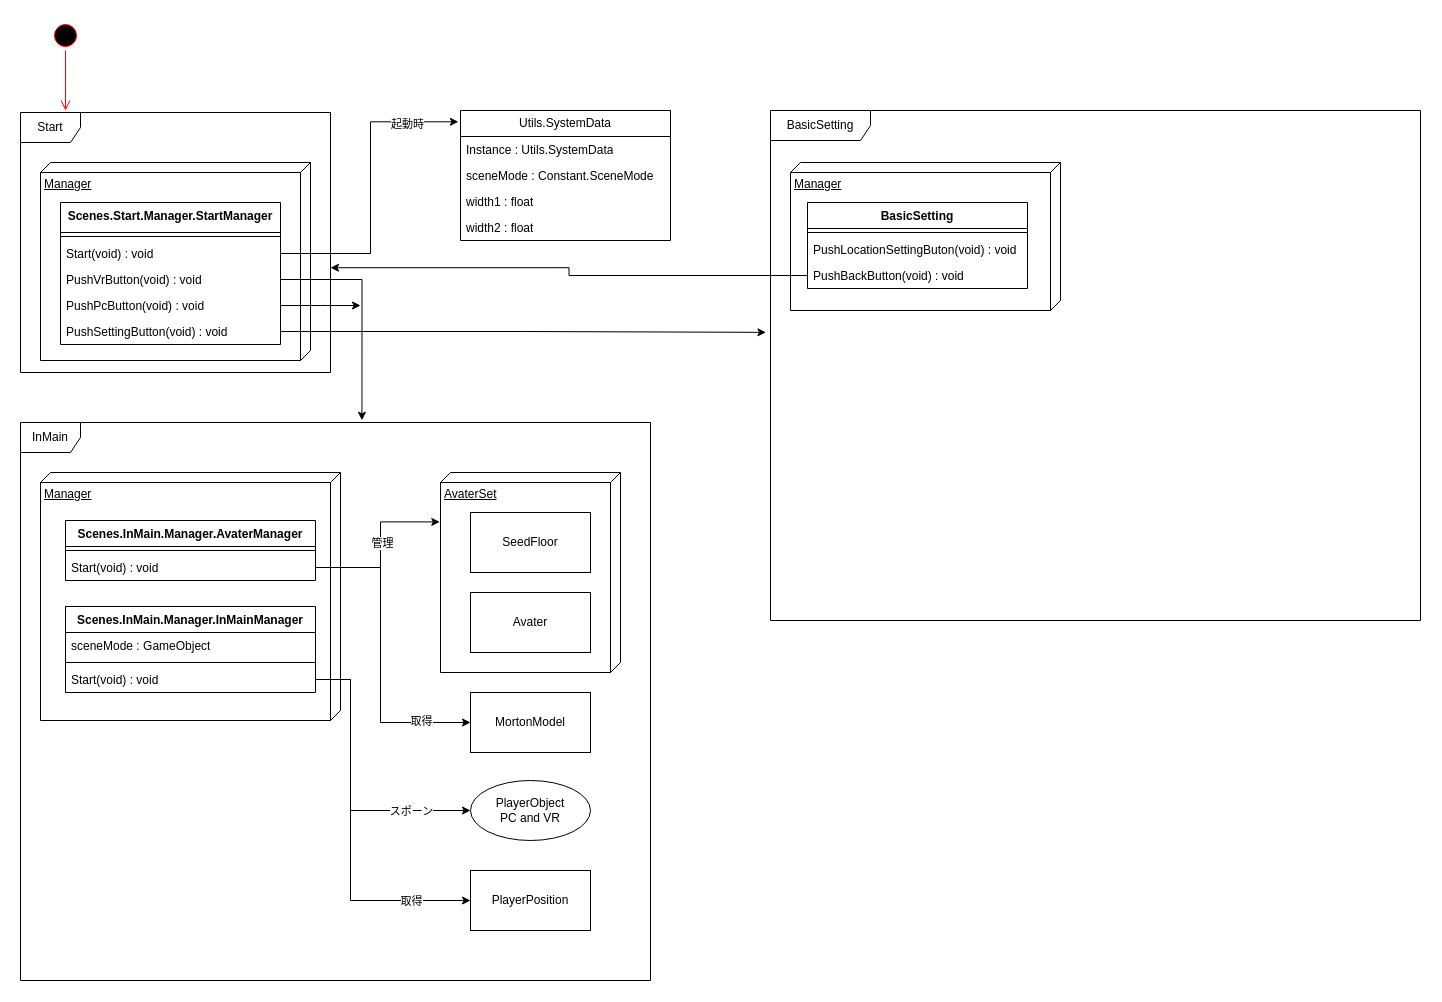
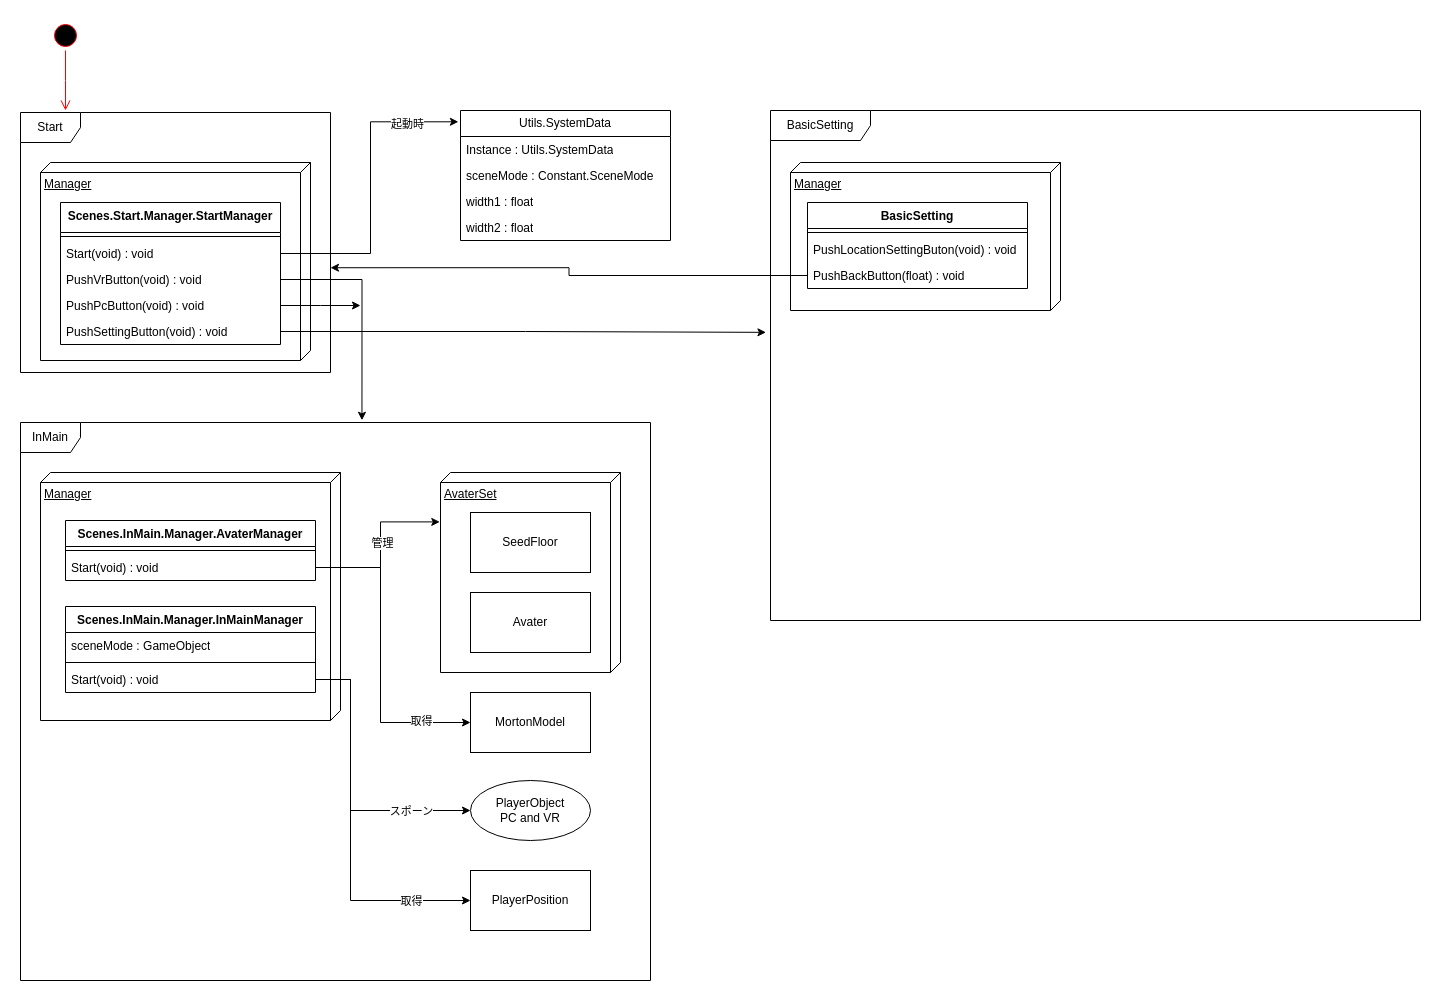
  <mxCell id="0" />
  <mxCell id="1" parent="0" />
  <mxCell id="2" value="Start" style="shape=umlFrame;whiteSpace=wrap;html=1;pointerEvents=0;" parent="1" vertex="1"><mxGeometry x="20" y="112" width="310" height="260" as="geometry" /></mxCell>
  <mxCell id="3" value="Manager" style="verticalAlign=top;align=left;spacingTop=8;spacingLeft=2;spacingRight=12;shape=cube;size=10;direction=south;fontStyle=4;html=1;whiteSpace=wrap;" parent="1" vertex="1"><mxGeometry x="40" y="162" width="270" height="198" as="geometry" /></mxCell>
  <mxCell id="4" value="Scenes.Start.Manager.&lt;span style=&quot;background-color: initial;&quot;&gt;StartManager&lt;/span&gt;" style="swimlane;fontStyle=1;align=center;verticalAlign=top;childLayout=stackLayout;horizontal=1;startSize=30;horizontalStack=0;resizeParent=1;resizeParentMax=0;resizeLast=0;collapsible=1;marginBottom=0;whiteSpace=wrap;html=1;" parent="1" vertex="1"><mxGeometry x="60" y="202" width="220" height="142" as="geometry" /></mxCell>
  <mxCell id="5" value="" style="line;strokeWidth=1;fillColor=none;align=left;verticalAlign=middle;spacingTop=-1;spacingLeft=3;spacingRight=3;rotatable=0;labelPosition=right;points=[];portConstraint=eastwest;strokeColor=inherit;" parent="4" vertex="1"><mxGeometry y="30" width="220" height="8" as="geometry" /></mxCell>
  <mxCell id="6" value="Start(void) : void" style="text;strokeColor=none;fillColor=none;align=left;verticalAlign=top;spacingLeft=4;spacingRight=4;overflow=hidden;rotatable=0;points=[[0,0.5],[1,0.5]];portConstraint=eastwest;whiteSpace=wrap;html=1;" parent="4" vertex="1"><mxGeometry y="38" width="220" height="26" as="geometry" /></mxCell>
  <mxCell id="7" value="PushVrButton(void) : void" style="text;strokeColor=none;fillColor=none;align=left;verticalAlign=top;spacingLeft=4;spacingRight=4;overflow=hidden;rotatable=0;points=[[0,0.5],[1,0.5]];portConstraint=eastwest;whiteSpace=wrap;html=1;" parent="4" vertex="1"><mxGeometry y="64" width="220" height="26" as="geometry" /></mxCell>
  <mxCell id="8" style="edgeStyle=orthogonalEdgeStyle;rounded=0;orthogonalLoop=1;jettySize=auto;html=1;exitX=1;exitY=0.5;exitDx=0;exitDy=0;" parent="4" source="9" edge="1"><mxGeometry relative="1" as="geometry"><mxPoint x="300" y="103" as="targetPoint" /></mxGeometry></mxCell>
  <mxCell id="9" value="PushPcButton(void) : void" style="text;strokeColor=none;fillColor=none;align=left;verticalAlign=top;spacingLeft=4;spacingRight=4;overflow=hidden;rotatable=0;points=[[0,0.5],[1,0.5]];portConstraint=eastwest;whiteSpace=wrap;html=1;" parent="4" vertex="1"><mxGeometry y="90" width="220" height="26" as="geometry" /></mxCell>
  <mxCell id="10" value="PushSettingButton(void) : void" style="text;strokeColor=none;fillColor=none;align=left;verticalAlign=top;spacingLeft=4;spacingRight=4;overflow=hidden;rotatable=0;points=[[0,0.5],[1,0.5]];portConstraint=eastwest;whiteSpace=wrap;html=1;" vertex="1" parent="4"><mxGeometry y="116" width="220" height="26" as="geometry" /></mxCell>
  <mxCell id="11" value="Utils.SystemData" style="swimlane;fontStyle=0;childLayout=stackLayout;horizontal=1;startSize=26;fillColor=none;horizontalStack=0;resizeParent=1;resizeParentMax=0;resizeLast=0;collapsible=1;marginBottom=0;whiteSpace=wrap;html=1;" parent="1" vertex="1"><mxGeometry x="460" y="110" width="210" height="130" as="geometry" /></mxCell>
  <mxCell id="12" value="Instance : Utils.SystemData" style="text;strokeColor=none;fillColor=none;align=left;verticalAlign=top;spacingLeft=4;spacingRight=4;overflow=hidden;rotatable=0;points=[[0,0.5],[1,0.5]];portConstraint=eastwest;whiteSpace=wrap;html=1;" parent="11" vertex="1"><mxGeometry y="26" width="210" height="26" as="geometry" /></mxCell>
  <mxCell id="13" value="sceneMode : Constant.SceneMode" style="text;strokeColor=none;fillColor=none;align=left;verticalAlign=top;spacingLeft=4;spacingRight=4;overflow=hidden;rotatable=0;points=[[0,0.5],[1,0.5]];portConstraint=eastwest;whiteSpace=wrap;html=1;" parent="11" vertex="1"><mxGeometry y="52" width="210" height="26" as="geometry" /></mxCell>
  <mxCell id="14" value="width1 : float" style="text;strokeColor=none;fillColor=none;align=left;verticalAlign=top;spacingLeft=4;spacingRight=4;overflow=hidden;rotatable=0;points=[[0,0.5],[1,0.5]];portConstraint=eastwest;whiteSpace=wrap;html=1;" parent="11" vertex="1"><mxGeometry y="78" width="210" height="26" as="geometry" /></mxCell>
  <mxCell id="15" value="width2 : float" style="text;strokeColor=none;fillColor=none;align=left;verticalAlign=top;spacingLeft=4;spacingRight=4;overflow=hidden;rotatable=0;points=[[0,0.5],[1,0.5]];portConstraint=eastwest;whiteSpace=wrap;html=1;" parent="11" vertex="1"><mxGeometry y="104" width="210" height="26" as="geometry" /></mxCell>
  <mxCell id="16" style="edgeStyle=orthogonalEdgeStyle;rounded=0;orthogonalLoop=1;jettySize=auto;html=1;entryX=-0.01;entryY=0.087;entryDx=0;entryDy=0;entryPerimeter=0;" parent="1" source="6" target="11" edge="1"><mxGeometry relative="1" as="geometry" /></mxCell>
  <mxCell id="17" value="Boot" style="edgeLabel;html=1;align=center;verticalAlign=middle;resizable=0;points=[];" parent="16" vertex="1" connectable="0"><mxGeometry x="0.653" y="-1" relative="1" as="geometry"><mxPoint as="offset" /></mxGeometry></mxCell>
  <mxCell id="18" value="起動時" style="edgeLabel;html=1;align=center;verticalAlign=middle;resizable=0;points=[];" parent="16" vertex="1" connectable="0"><mxGeometry x="0.667" y="-2" relative="1" as="geometry"><mxPoint as="offset" /></mxGeometry></mxCell>
  <mxCell id="19" value="InMain" style="shape=umlFrame;whiteSpace=wrap;html=1;pointerEvents=0;" parent="1" vertex="1"><mxGeometry x="20" y="422" width="630" height="558" as="geometry" /></mxCell>
  <mxCell id="20" value="Manager" style="verticalAlign=top;align=left;spacingTop=8;spacingLeft=2;spacingRight=12;shape=cube;size=10;direction=south;fontStyle=4;html=1;whiteSpace=wrap;" parent="1" vertex="1"><mxGeometry x="40" y="472" width="300" height="248" as="geometry" /></mxCell>
  <mxCell id="21" value="Scenes.InMain.Manager.InMainManager" style="swimlane;fontStyle=1;align=center;verticalAlign=top;childLayout=stackLayout;horizontal=1;startSize=26;horizontalStack=0;resizeParent=1;resizeParentMax=0;resizeLast=0;collapsible=1;marginBottom=0;whiteSpace=wrap;html=1;" parent="1" vertex="1"><mxGeometry x="65" y="606" width="250" height="86" as="geometry" /></mxCell>
  <mxCell id="22" value="sceneMode : GameObject" style="text;strokeColor=none;fillColor=none;align=left;verticalAlign=top;spacingLeft=4;spacingRight=4;overflow=hidden;rotatable=0;points=[[0,0.5],[1,0.5]];portConstraint=eastwest;whiteSpace=wrap;html=1;" parent="21" vertex="1"><mxGeometry y="26" width="250" height="26" as="geometry" /></mxCell>
  <mxCell id="23" value="" style="line;strokeWidth=1;fillColor=none;align=left;verticalAlign=middle;spacingTop=-1;spacingLeft=3;spacingRight=3;rotatable=0;labelPosition=right;points=[];portConstraint=eastwest;strokeColor=inherit;" parent="21" vertex="1"><mxGeometry y="52" width="250" height="8" as="geometry" /></mxCell>
  <mxCell id="24" value="Start(void) : void" style="text;strokeColor=none;fillColor=none;align=left;verticalAlign=top;spacingLeft=4;spacingRight=4;overflow=hidden;rotatable=0;points=[[0,0.5],[1,0.5]];portConstraint=eastwest;whiteSpace=wrap;html=1;" parent="21" vertex="1"><mxGeometry y="60" width="250" height="26" as="geometry" /></mxCell>
  <mxCell id="25" style="edgeStyle=orthogonalEdgeStyle;rounded=0;orthogonalLoop=1;jettySize=auto;html=1;exitX=1;exitY=0.5;exitDx=0;exitDy=0;entryX=0.542;entryY=-0.004;entryDx=0;entryDy=0;entryPerimeter=0;" parent="1" source="7" target="19" edge="1"><mxGeometry relative="1" as="geometry" /></mxCell>
  <mxCell id="26" value="Scenes.InMain.Manager.AvaterManager" style="swimlane;fontStyle=1;align=center;verticalAlign=top;childLayout=stackLayout;horizontal=1;startSize=26;horizontalStack=0;resizeParent=1;resizeParentMax=0;resizeLast=0;collapsible=1;marginBottom=0;whiteSpace=wrap;html=1;" parent="1" vertex="1"><mxGeometry x="65" y="520" width="250" height="60" as="geometry" /></mxCell>
  <mxCell id="27" value="" style="line;strokeWidth=1;fillColor=none;align=left;verticalAlign=middle;spacingTop=-1;spacingLeft=3;spacingRight=3;rotatable=0;labelPosition=right;points=[];portConstraint=eastwest;strokeColor=inherit;" parent="26" vertex="1"><mxGeometry y="26" width="250" height="8" as="geometry" /></mxCell>
  <mxCell id="28" value="Start(void) : void" style="text;strokeColor=none;fillColor=none;align=left;verticalAlign=top;spacingLeft=4;spacingRight=4;overflow=hidden;rotatable=0;points=[[0,0.5],[1,0.5]];portConstraint=eastwest;whiteSpace=wrap;html=1;" parent="26" vertex="1"><mxGeometry y="34" width="250" height="26" as="geometry" /></mxCell>
  <mxCell id="29" value="AvaterSet" style="verticalAlign=top;align=left;spacingTop=8;spacingLeft=2;spacingRight=12;shape=cube;size=10;direction=south;fontStyle=4;html=1;whiteSpace=wrap;" parent="1" vertex="1"><mxGeometry x="440" y="472" width="180" height="200" as="geometry" /></mxCell>
  <mxCell id="30" value="SeedFloor" style="rounded=0;whiteSpace=wrap;html=1;" parent="1" vertex="1"><mxGeometry x="470" y="512" width="120" height="60" as="geometry" /></mxCell>
  <mxCell id="31" value="Avater" style="rounded=0;whiteSpace=wrap;html=1;" parent="1" vertex="1"><mxGeometry x="470" y="592" width="120" height="60" as="geometry" /></mxCell>
  <mxCell id="32" value="" style="ellipse;html=1;shape=startState;fillColor=#000000;strokeColor=#ff0000;" parent="1" vertex="1"><mxGeometry x="50" y="20" width="30" height="30" as="geometry" /></mxCell>
  <mxCell id="33" value="" style="edgeStyle=orthogonalEdgeStyle;html=1;verticalAlign=bottom;endArrow=open;endSize=8;strokeColor=#ff0000;rounded=0;" parent="1" source="32" edge="1"><mxGeometry relative="1" as="geometry"><mxPoint x="65" y="110" as="targetPoint" /></mxGeometry></mxCell>
  <mxCell id="34" value="MortonModel" style="rounded=0;whiteSpace=wrap;html=1;" parent="1" vertex="1"><mxGeometry x="470" y="692" width="120" height="60" as="geometry" /></mxCell>
  <mxCell id="35" style="edgeStyle=orthogonalEdgeStyle;rounded=0;orthogonalLoop=1;jettySize=auto;html=1;exitX=1;exitY=0.5;exitDx=0;exitDy=0;entryX=0;entryY=0.5;entryDx=0;entryDy=0;" parent="1" source="28" target="34" edge="1"><mxGeometry relative="1" as="geometry"><Array as="points"><mxPoint x="380" y="567" /><mxPoint x="380" y="722" /></Array></mxGeometry></mxCell>
  <mxCell id="36" value="取得" style="edgeLabel;html=1;align=center;verticalAlign=middle;resizable=0;points=[];" parent="35" vertex="1" connectable="0"><mxGeometry x="0.396" y="-2" relative="1" as="geometry"><mxPoint x="42" y="2" as="offset" /></mxGeometry></mxCell>
  <mxCell id="37" value="PlayerObject&lt;div&gt;PC and VR&lt;/div&gt;" style="ellipse;whiteSpace=wrap;html=1;" parent="1" vertex="1"><mxGeometry x="470" y="780" width="120" height="60" as="geometry" /></mxCell>
  <mxCell id="38" style="edgeStyle=orthogonalEdgeStyle;rounded=0;orthogonalLoop=1;jettySize=auto;html=1;exitX=1;exitY=0.5;exitDx=0;exitDy=0;entryX=0;entryY=0.5;entryDx=0;entryDy=0;" parent="1" source="24" target="37" edge="1"><mxGeometry relative="1" as="geometry"><Array as="points"><mxPoint x="350" y="679" /><mxPoint x="350" y="810" /></Array></mxGeometry></mxCell>
  <mxCell id="39" value="スポーン" style="edgeLabel;html=1;align=center;verticalAlign=middle;resizable=0;points=[];" parent="38" vertex="1" connectable="0"><mxGeometry x="0.598" relative="1" as="geometry"><mxPoint x="-3" as="offset" /></mxGeometry></mxCell>
  <mxCell id="40" value="PlayerPosition" style="rounded=0;whiteSpace=wrap;html=1;" parent="1" vertex="1"><mxGeometry x="470" y="870" width="120" height="60" as="geometry" /></mxCell>
  <mxCell id="41" style="edgeStyle=orthogonalEdgeStyle;rounded=0;orthogonalLoop=1;jettySize=auto;html=1;exitX=1;exitY=0.5;exitDx=0;exitDy=0;entryX=0;entryY=0.5;entryDx=0;entryDy=0;" parent="1" source="24" target="40" edge="1"><mxGeometry relative="1" as="geometry"><Array as="points"><mxPoint x="350" y="679" /><mxPoint x="350" y="900" /></Array></mxGeometry></mxCell>
  <mxCell id="42" value="取得" style="edgeLabel;html=1;align=center;verticalAlign=middle;resizable=0;points=[];" parent="41" vertex="1" connectable="0"><mxGeometry x="0.624" relative="1" as="geometry"><mxPoint x="11" as="offset" /></mxGeometry></mxCell>
  <mxCell id="43" style="edgeStyle=orthogonalEdgeStyle;rounded=0;orthogonalLoop=1;jettySize=auto;html=1;exitX=1;exitY=0.5;exitDx=0;exitDy=0;entryX=0.247;entryY=1.004;entryDx=0;entryDy=0;entryPerimeter=0;" parent="1" source="28" target="29" edge="1"><mxGeometry relative="1" as="geometry"><Array as="points"><mxPoint x="380" y="567" /><mxPoint x="380" y="521" /></Array></mxGeometry></mxCell>
  <mxCell id="44" value="管理" style="edgeLabel;html=1;align=center;verticalAlign=middle;resizable=0;points=[];" parent="43" vertex="1" connectable="0"><mxGeometry x="0.224" y="-1" relative="1" as="geometry"><mxPoint y="14" as="offset" /></mxGeometry></mxCell>
  <mxCell id="45" value="BasicSetting" style="shape=umlFrame;whiteSpace=wrap;html=1;pointerEvents=0;width=100;height=30;" vertex="1" parent="1"><mxGeometry x="770" y="110" width="650" height="510" as="geometry" /></mxCell>
  <mxCell id="46" value="Manager" style="verticalAlign=top;align=left;spacingTop=8;spacingLeft=2;spacingRight=12;shape=cube;size=10;direction=south;fontStyle=4;html=1;whiteSpace=wrap;" vertex="1" parent="1"><mxGeometry x="790" y="162" width="270" height="148" as="geometry" /></mxCell>
  <mxCell id="47" value="BasicSetting" style="swimlane;fontStyle=1;align=center;verticalAlign=top;childLayout=stackLayout;horizontal=1;startSize=26;horizontalStack=0;resizeParent=1;resizeParentMax=0;resizeLast=0;collapsible=1;marginBottom=0;whiteSpace=wrap;html=1;" vertex="1" parent="1"><mxGeometry x="807" y="202" width="220" height="86" as="geometry" /></mxCell>
  <mxCell id="48" value="" style="line;strokeWidth=1;fillColor=none;align=left;verticalAlign=middle;spacingTop=-1;spacingLeft=3;spacingRight=3;rotatable=0;labelPosition=right;points=[];portConstraint=eastwest;strokeColor=inherit;" vertex="1" parent="47"><mxGeometry y="26" width="220" height="8" as="geometry" /></mxCell>
  <mxCell id="49" value="PushLocationSettingButon(void) : void" style="text;strokeColor=none;fillColor=none;align=left;verticalAlign=top;spacingLeft=4;spacingRight=4;overflow=hidden;rotatable=0;points=[[0,0.5],[1,0.5]];portConstraint=eastwest;whiteSpace=wrap;html=1;" vertex="1" parent="47"><mxGeometry y="34" width="220" height="26" as="geometry" /></mxCell>
- <mxCell id="50" value="PushBackButton(void) : void" style="text;strokeColor=none;fillColor=none;align=left;verticalAlign=top;spacingLeft=4;spacingRight=4;overflow=hidden;rotatable=0;points=[[0,0.5],[1,0.5]];portConstraint=eastwest;whiteSpace=wrap;html=1;" vertex="1" parent="47"><mxGeometry y="60" width="220" height="26" as="geometry" /></mxCell>
+ <mxCell id="50" value="PushBackButton(float) : void" style="text;strokeColor=none;fillColor=none;align=left;verticalAlign=top;spacingLeft=4;spacingRight=4;overflow=hidden;rotatable=0;points=[[0,0.5],[1,0.5]];portConstraint=eastwest;whiteSpace=wrap;html=1;" vertex="1" parent="47"><mxGeometry y="60" width="220" height="26" as="geometry" /></mxCell>
  <mxCell id="51" style="edgeStyle=orthogonalEdgeStyle;rounded=0;orthogonalLoop=1;jettySize=auto;html=1;entryX=-0.007;entryY=0.435;entryDx=0;entryDy=0;entryPerimeter=0;" edge="1" parent="1" source="10" target="45"><mxGeometry relative="1" as="geometry" /></mxCell>
  <mxCell id="52" style="edgeStyle=orthogonalEdgeStyle;rounded=0;orthogonalLoop=1;jettySize=auto;html=1;entryX=1;entryY=0.597;entryDx=0;entryDy=0;entryPerimeter=0;" edge="1" parent="1" source="50" target="2"><mxGeometry relative="1" as="geometry" /></mxCell>
